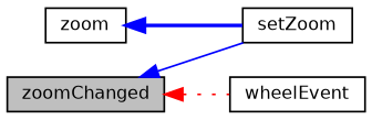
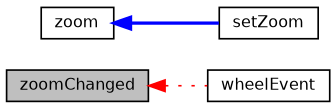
  digraph {
    rankdir=LR
    node [color=black fillcolor=white fontname=Helvetica fontsize=10 shape=record style=filled]
    edge [color=blue dir=back fontname=Helvetica fontsize=10 labelfontname=Helvetica labelfontsize=10]
    n1 [fillcolor=grey75 fontcolor=black height=0.2 label=zoomChanged width=0.4]
    n2 [height=0.2 label=setZoom width=0.4]
    n3 [height=0.2 label=wheelEvent width=0.4]
    n4 [height=0.2 label=zoom width=0.4]
-   n1 -> n2 [style=solid]
    n1 -> n3 [color=red style=dotted]
    n4 -> n2 [style=bold]
  }
